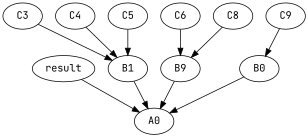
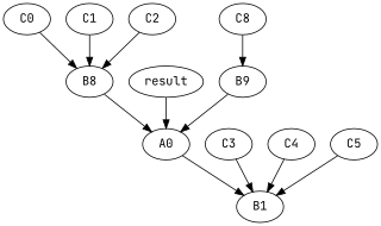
  digraph {
    fontname="JetBrains Mono"
    node [fontname="JetBrains Mono"]
    edge [fontname="JetBrains Mono"]
-   B0
+   C0
+   B0 [label=B8]
    A0
    result
-   C1 [label=C9]
+   C1
+   C2
    C3
    B1
    C4
    C5
    n11 [label=B9]
-   C6
    C8
+   C0 -> B0
    B0 -> A0
    result -> A0
    C1 -> B0
+   C2 -> B0
    C3 -> B1
-   B1 -> A0
+   A0 -> B1
    C4 -> B1
    C5 -> B1
    n11 -> A0
-   C6 -> n11
    C8 -> n11
  }
